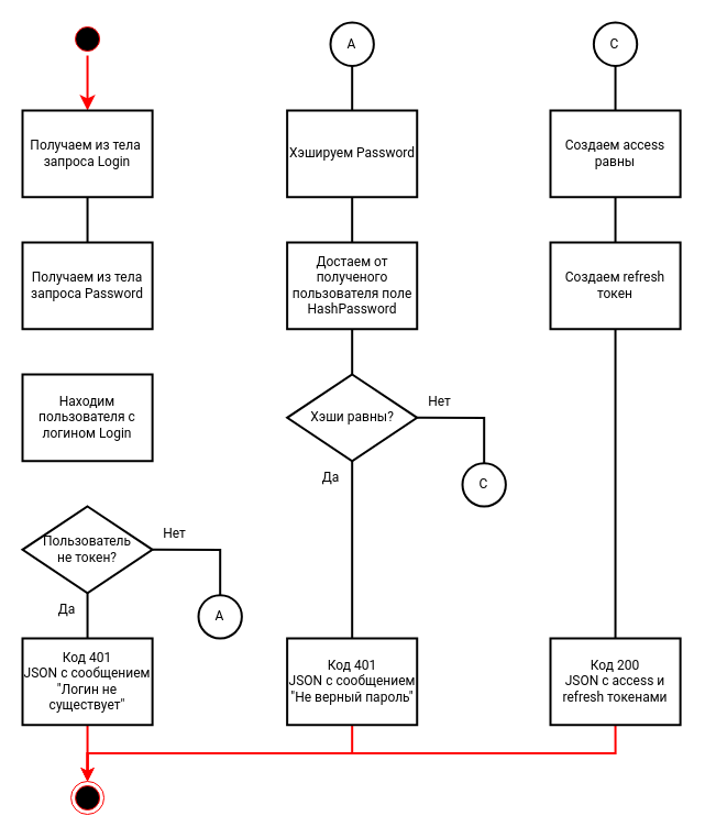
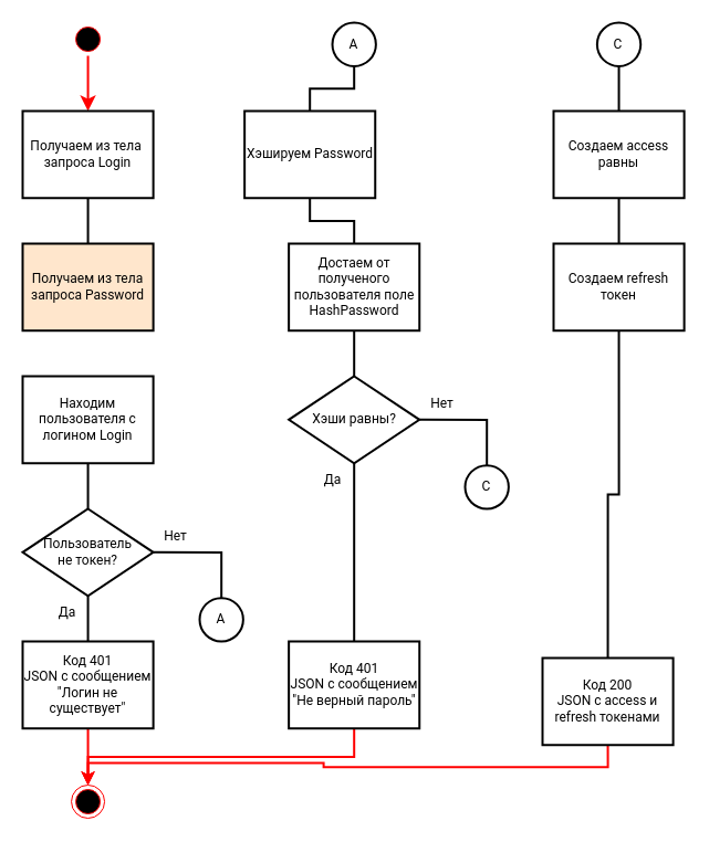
  <mxCell id="0" />
  <mxCell id="1" parent="0" />
  <mxCell id="2" value="" style="ellipse;html=1;shape=startState;fillColor=#000000;strokeColor=#ff0000;fontFamily=Roboto;fontSource=https%3A%2F%2Ffonts.googleapis.com%2Fcss%3Ffamily%3DRoboto;" parent="1" vertex="1"><mxGeometry x="64.06" width="30" height="30" as="geometry" y="20" /></mxCell>
  <mxCell id="3" value="" style="edgeStyle=orthogonalEdgeStyle;html=1;verticalAlign=bottom;endArrow=classic;endSize=8;strokeColor=#ff0000;rounded=0;entryX=0.5;entryY=0;entryDx=0;entryDy=0;strokeWidth=2;fontFamily=Roboto;fontSource=https%3A%2F%2Ffonts.googleapis.com%2Fcss%3Ffamily%3DRoboto;endFill=1;" parent="1" source="2" target="6" edge="1"><mxGeometry relative="1" as="geometry"><mxPoint x="-165" y="120" as="targetPoint" /></mxGeometry></mxCell>
  <mxCell id="4" value="" style="ellipse;html=1;shape=endState;fillColor=#000000;strokeColor=#ff0000;fontFamily=Roboto;fontSource=https%3A%2F%2Ffonts.googleapis.com%2Fcss%3Ffamily%3DRoboto;" parent="1" vertex="1"><mxGeometry x="64.06" y="710" width="30" height="30" as="geometry" /></mxCell>
  <mxCell id="5" style="edgeStyle=orthogonalEdgeStyle;rounded=0;orthogonalLoop=1;jettySize=auto;html=1;exitX=0.5;exitY=1;exitDx=0;exitDy=0;entryX=0.5;entryY=0;entryDx=0;entryDy=0;strokeWidth=2;endArrow=none;endFill=0;fontFamily=Roboto;fontSource=https%3A%2F%2Ffonts.googleapis.com%2Fcss%3Ffamily%3DRoboto;" parent="1" source="6" target="7" edge="1"><mxGeometry relative="1" as="geometry" /></mxCell>
  <mxCell id="6" value="Получаем из тела&amp;nbsp; запроса Login" style="rounded=0;whiteSpace=wrap;html=1;absoluteArcSize=1;arcSize=14;strokeWidth=2;fontFamily=Roboto;fontSource=https%3A%2F%2Ffonts.googleapis.com%2Fcss%3Ffamily%3DRoboto;" parent="1" vertex="1"><mxGeometry x="20" y="100" width="118.11" height="78.74" as="geometry" /></mxCell>
- <mxCell id="7" value="Получаем из тела запроса Password" style="rounded=0;whiteSpace=wrap;html=1;absoluteArcSize=1;arcSize=14;strokeWidth=2;fontFamily=Roboto;fontSource=https%3A%2F%2Ffonts.googleapis.com%2Fcss%3Ffamily%3DRoboto;" parent="1" vertex="1"><mxGeometry x="20" y="220" width="118.11" height="78.74" as="geometry" /></mxCell>
+ <mxCell id="7" value="Получаем из тела запроса Password" style="rounded=0;whiteSpace=wrap;html=1;absoluteArcSize=1;arcSize=14;strokeWidth=2;fontFamily=Roboto;fontSource=https%3A%2F%2Ffonts.googleapis.com%2Fcss%3Ffamily%3DRoboto;fillColor=#ffe6cc;" parent="1" vertex="1"><mxGeometry x="20" y="220" width="118.11" height="78.74" as="geometry" /></mxCell>
+ <mxCell id="8" style="edgeStyle=orthogonalEdgeStyle;rounded=0;orthogonalLoop=1;jettySize=auto;html=1;exitX=0.5;exitY=1;exitDx=0;exitDy=0;entryX=0.5;entryY=0;entryDx=0;entryDy=0;entryPerimeter=0;endArrow=none;endFill=0;strokeWidth=2;fontFamily=Roboto;fontSource=https%3A%2F%2Ffonts.googleapis.com%2Fcss%3Ffamily%3DRoboto;" parent="1" source="9" target="14" edge="1"><mxGeometry relative="1" as="geometry" /></mxCell>
  <mxCell id="9" value="Находим пользователя с логином Login" style="rounded=0;whiteSpace=wrap;html=1;absoluteArcSize=1;arcSize=14;strokeWidth=2;fontFamily=Roboto;fontSource=https%3A%2F%2Ffonts.googleapis.com%2Fcss%3Ffamily%3DRoboto;" parent="1" vertex="1"><mxGeometry x="20" y="340" width="118.11" height="78.74" as="geometry" /></mxCell>
  <mxCell id="10" style="edgeStyle=orthogonalEdgeStyle;rounded=0;orthogonalLoop=1;jettySize=auto;html=1;exitX=0.5;exitY=1;exitDx=0;exitDy=0;entryX=0.5;entryY=0;entryDx=0;entryDy=0;strokeWidth=2;fontFamily=Roboto;fontSource=https%3A%2F%2Ffonts.googleapis.com%2Fcss%3Ffamily%3DRoboto;strokeColor=#FF0000;" parent="1" source="11" target="4" edge="1"><mxGeometry relative="1" as="geometry" /></mxCell>
  <mxCell id="11" value="Код 401&lt;br&gt;JSON с сообщением &quot;Логин не существует&quot;" style="rounded=0;whiteSpace=wrap;html=1;absoluteArcSize=1;arcSize=14;strokeWidth=2;fontFamily=Roboto;fontSource=https%3A%2F%2Ffonts.googleapis.com%2Fcss%3Ffamily%3DRoboto;" parent="1" vertex="1"><mxGeometry x="20" y="580" width="118.11" height="78.74" as="geometry" /></mxCell>
  <mxCell id="12" style="edgeStyle=orthogonalEdgeStyle;rounded=0;orthogonalLoop=1;jettySize=auto;html=1;exitX=0.5;exitY=1;exitDx=0;exitDy=0;exitPerimeter=0;entryX=0.5;entryY=0;entryDx=0;entryDy=0;endArrow=none;endFill=0;strokeWidth=2;fontFamily=Roboto;fontSource=https%3A%2F%2Ffonts.googleapis.com%2Fcss%3Ffamily%3DRoboto;" parent="1" source="14" target="11" edge="1"><mxGeometry relative="1" as="geometry" /></mxCell>
  <mxCell id="13" style="edgeStyle=orthogonalEdgeStyle;rounded=0;orthogonalLoop=1;jettySize=auto;html=1;exitX=1;exitY=0.5;exitDx=0;exitDy=0;exitPerimeter=0;entryX=0.5;entryY=0;entryDx=0;entryDy=0;entryPerimeter=0;endArrow=none;endFill=0;strokeWidth=2;fontFamily=Roboto;fontSource=https%3A%2F%2Ffonts.googleapis.com%2Fcss%3Ffamily%3DRoboto;" parent="1" source="14" target="15" edge="1"><mxGeometry relative="1" as="geometry" /></mxCell>
  <mxCell id="14" value="Пользователь&lt;br&gt;не токен?" style="strokeWidth=2;html=1;shape=mxgraph.flowchart.decision;whiteSpace=wrap;rounded=0;fontFamily=Roboto;fontSource=https%3A%2F%2Ffonts.googleapis.com%2Fcss%3Ffamily%3DRoboto;" parent="1" vertex="1"><mxGeometry x="20" y="460" width="118.11" height="78.74" as="geometry" /></mxCell>
  <mxCell id="15" value="A" style="strokeWidth=2;html=1;shape=mxgraph.flowchart.start_2;whiteSpace=wrap;rounded=0;fontFamily=Roboto;fontSource=https%3A%2F%2Ffonts.googleapis.com%2Fcss%3Ffamily%3DRoboto;" parent="1" vertex="1"><mxGeometry x="180" y="540.63" width="39.37" height="39.37" as="geometry" /></mxCell>
  <mxCell id="16" style="edgeStyle=orthogonalEdgeStyle;rounded=0;orthogonalLoop=1;jettySize=auto;html=1;exitX=0.5;exitY=1;exitDx=0;exitDy=0;exitPerimeter=0;entryX=0.5;entryY=0;entryDx=0;entryDy=0;endArrow=none;endFill=0;strokeWidth=2;fontFamily=Roboto;fontSource=https%3A%2F%2Ffonts.googleapis.com%2Fcss%3Ffamily%3DRoboto;" parent="1" source="17" target="19" edge="1"><mxGeometry relative="1" as="geometry" /></mxCell>
  <mxCell id="17" value="A" style="strokeWidth=2;html=1;shape=mxgraph.flowchart.start_2;whiteSpace=wrap;rounded=0;fontFamily=Roboto;fontSource=https%3A%2F%2Ffonts.googleapis.com%2Fcss%3Ffamily%3DRoboto;" parent="1" vertex="1"><mxGeometry x="300" width="39.37" height="39.37" as="geometry" y="20" /></mxCell>
  <mxCell id="18" style="edgeStyle=orthogonalEdgeStyle;rounded=0;orthogonalLoop=1;jettySize=auto;html=1;exitX=0.5;exitY=1;exitDx=0;exitDy=0;entryX=0.5;entryY=0;entryDx=0;entryDy=0;endArrow=none;endFill=0;strokeWidth=2;fontFamily=Roboto;fontSource=https%3A%2F%2Ffonts.googleapis.com%2Fcss%3Ffamily%3DRoboto;" parent="1" source="19" target="24" edge="1"><mxGeometry relative="1" as="geometry" /></mxCell>
- <mxCell id="19" value="Хэшируем Password" style="rounded=0;whiteSpace=wrap;html=1;absoluteArcSize=1;arcSize=14;strokeWidth=2;fontFamily=Roboto;fontSource=https%3A%2F%2Ffonts.googleapis.com%2Fcss%3Ffamily%3DRoboto;" parent="1" vertex="1"><mxGeometry x="260.63" y="100" width="118.11" height="78.74" as="geometry" /></mxCell>
+ <mxCell id="19" value="Хэшируем Password" style="rounded=0;whiteSpace=wrap;html=1;absoluteArcSize=1;arcSize=14;strokeWidth=2;fontFamily=Roboto;fontSource=https%3A%2F%2Ffonts.googleapis.com%2Fcss%3Ffamily%3DRoboto;" parent="1" vertex="1"><mxGeometry x="220.63" y="100" width="118.11" height="78.74" as="geometry" /></mxCell>
  <mxCell id="20" style="edgeStyle=orthogonalEdgeStyle;rounded=0;orthogonalLoop=1;jettySize=auto;html=1;exitX=0.5;exitY=1;exitDx=0;exitDy=0;exitPerimeter=0;entryX=0.5;entryY=0;entryDx=0;entryDy=0;endArrow=none;endFill=0;strokeWidth=2;fontFamily=Roboto;fontSource=https%3A%2F%2Ffonts.googleapis.com%2Fcss%3Ffamily%3DRoboto;" parent="1" source="22" target="26" edge="1"><mxGeometry relative="1" as="geometry" /></mxCell>
  <mxCell id="21" style="edgeStyle=orthogonalEdgeStyle;rounded=0;orthogonalLoop=1;jettySize=auto;html=1;exitX=1;exitY=0.5;exitDx=0;exitDy=0;exitPerimeter=0;entryX=0.5;entryY=0;entryDx=0;entryDy=0;entryPerimeter=0;endArrow=none;endFill=0;strokeWidth=2;fontFamily=Roboto;fontSource=https%3A%2F%2Ffonts.googleapis.com%2Fcss%3Ffamily%3DRoboto;" parent="1" source="22" target="27" edge="1"><mxGeometry relative="1" as="geometry" /></mxCell>
  <mxCell id="22" value="Хэши равны?" style="strokeWidth=2;html=1;shape=mxgraph.flowchart.decision;whiteSpace=wrap;rounded=0;fontFamily=Roboto;fontSource=https%3A%2F%2Ffonts.googleapis.com%2Fcss%3Ffamily%3DRoboto;" parent="1" vertex="1"><mxGeometry x="260.63" y="340" width="118.11" height="78.74" as="geometry" /></mxCell>
  <mxCell id="23" style="edgeStyle=orthogonalEdgeStyle;rounded=0;orthogonalLoop=1;jettySize=auto;html=1;exitX=0.5;exitY=1;exitDx=0;exitDy=0;entryX=0.5;entryY=0;entryDx=0;entryDy=0;entryPerimeter=0;endArrow=none;endFill=0;strokeWidth=2;fontFamily=Roboto;fontSource=https%3A%2F%2Ffonts.googleapis.com%2Fcss%3Ffamily%3DRoboto;" parent="1" source="24" target="22" edge="1"><mxGeometry relative="1" as="geometry" /></mxCell>
  <mxCell id="24" value="Достаем от полученого пользователя поле HashPassword" style="rounded=0;whiteSpace=wrap;html=1;absoluteArcSize=1;arcSize=14;strokeWidth=2;fontFamily=Roboto;fontSource=https%3A%2F%2Ffonts.googleapis.com%2Fcss%3Ffamily%3DRoboto;" parent="1" vertex="1"><mxGeometry x="260.63" y="220" width="118.11" height="78.74" as="geometry" /></mxCell>
  <mxCell id="25" style="edgeStyle=orthogonalEdgeStyle;rounded=0;orthogonalLoop=1;jettySize=auto;html=1;exitX=0.5;exitY=1;exitDx=0;exitDy=0;entryX=0.5;entryY=0;entryDx=0;entryDy=0;endArrow=classic;endFill=1;strokeWidth=2;strokeColor=#FF0000;fontFamily=Roboto;fontSource=https%3A%2F%2Ffonts.googleapis.com%2Fcss%3Ffamily%3DRoboto;" edge="1" parent="1" source="26" target="4"><mxGeometry relative="1" as="geometry" /></mxCell>
  <mxCell id="26" value="Код 401&lt;br&gt;JSON с сообщением &quot;Не верный пароль&quot;" style="rounded=0;whiteSpace=wrap;html=1;absoluteArcSize=1;arcSize=14;strokeWidth=2;fontFamily=Roboto;fontSource=https%3A%2F%2Ffonts.googleapis.com%2Fcss%3Ffamily%3DRoboto;" parent="1" vertex="1"><mxGeometry x="260.63" y="580" width="118.11" height="78.74" as="geometry" /></mxCell>
  <mxCell id="27" value="C" style="strokeWidth=2;html=1;shape=mxgraph.flowchart.start_2;whiteSpace=wrap;rounded=0;fontFamily=Roboto;fontSource=https%3A%2F%2Ffonts.googleapis.com%2Fcss%3Ffamily%3DRoboto;" parent="1" vertex="1"><mxGeometry x="420" y="420.63" width="39.37" height="39.37" as="geometry" /></mxCell>
  <mxCell id="28" style="edgeStyle=orthogonalEdgeStyle;rounded=0;orthogonalLoop=1;jettySize=auto;html=1;exitX=0.5;exitY=1;exitDx=0;exitDy=0;exitPerimeter=0;entryX=0.5;entryY=0;entryDx=0;entryDy=0;endArrow=none;endFill=0;strokeWidth=2;fontFamily=Roboto;fontSource=https%3A%2F%2Ffonts.googleapis.com%2Fcss%3Ffamily%3DRoboto;" parent="1" source="29" target="31" edge="1"><mxGeometry relative="1" as="geometry" /></mxCell>
  <mxCell id="29" value="C" style="strokeWidth=2;html=1;shape=mxgraph.flowchart.start_2;whiteSpace=wrap;rounded=0;fontFamily=Roboto;fontSource=https%3A%2F%2Ffonts.googleapis.com%2Fcss%3Ffamily%3DRoboto;" parent="1" vertex="1"><mxGeometry x="539.37" width="39.37" height="39.37" as="geometry" y="20" /></mxCell>
  <mxCell id="30" style="edgeStyle=orthogonalEdgeStyle;rounded=0;orthogonalLoop=1;jettySize=auto;html=1;exitX=0.5;exitY=1;exitDx=0;exitDy=0;entryX=0.5;entryY=0;entryDx=0;entryDy=0;endArrow=none;endFill=0;strokeWidth=2;fontFamily=Roboto;fontSource=https%3A%2F%2Ffonts.googleapis.com%2Fcss%3Ffamily%3DRoboto;" parent="1" source="31" target="35" edge="1"><mxGeometry relative="1" as="geometry" /></mxCell>
  <mxCell id="31" value="Создаем access равны" style="rounded=0;whiteSpace=wrap;html=1;absoluteArcSize=1;arcSize=14;strokeWidth=2;fontFamily=Roboto;fontSource=https%3A%2F%2Ffonts.googleapis.com%2Fcss%3Ffamily%3DRoboto;" parent="1" vertex="1"><mxGeometry x="500" y="100" width="118.11" height="78.74" as="geometry" /></mxCell>
  <mxCell id="32" style="edgeStyle=orthogonalEdgeStyle;rounded=0;orthogonalLoop=1;jettySize=auto;html=1;exitX=0.5;exitY=1;exitDx=0;exitDy=0;entryX=0.5;entryY=0;entryDx=0;entryDy=0;endArrow=classic;endFill=1;strokeColor=#FF0000;strokeWidth=2;fontFamily=Roboto;fontSource=https%3A%2F%2Ffonts.googleapis.com%2Fcss%3Ffamily%3DRoboto;" edge="1" parent="1" source="33" target="4"><mxGeometry relative="1" as="geometry" /></mxCell>
- <mxCell id="33" value="Код 200&lt;br&gt;JSON c access и refresh токенами" style="rounded=0;whiteSpace=wrap;html=1;absoluteArcSize=1;arcSize=14;strokeWidth=2;fontFamily=Roboto;fontSource=https%3A%2F%2Ffonts.googleapis.com%2Fcss%3Ffamily%3DRoboto;" parent="1" vertex="1"><mxGeometry x="500" y="580" width="118.11" height="78.74" as="geometry" /></mxCell>
+ <mxCell id="33" value="Код 200&lt;br&gt;JSON c access и refresh токенами" style="rounded=0;whiteSpace=wrap;html=1;absoluteArcSize=1;arcSize=14;strokeWidth=2;fontFamily=Roboto;fontSource=https%3A%2F%2Ffonts.googleapis.com%2Fcss%3Ffamily%3DRoboto;" parent="1" vertex="1"><mxGeometry x="490" y="595" width="118.11" height="78.74" as="geometry" /></mxCell>
  <mxCell id="34" style="edgeStyle=orthogonalEdgeStyle;rounded=0;orthogonalLoop=1;jettySize=auto;html=1;exitX=0.5;exitY=1;exitDx=0;exitDy=0;entryX=0.5;entryY=0;entryDx=0;entryDy=0;endArrow=none;endFill=0;strokeWidth=2;fontFamily=Roboto;fontSource=https%3A%2F%2Ffonts.googleapis.com%2Fcss%3Ffamily%3DRoboto;" parent="1" source="35" target="33" edge="1"><mxGeometry relative="1" as="geometry" /></mxCell>
  <mxCell id="35" value="Создаем refresh токен" style="rounded=0;whiteSpace=wrap;html=1;absoluteArcSize=1;arcSize=14;strokeWidth=2;fontFamily=Roboto;fontSource=https%3A%2F%2Ffonts.googleapis.com%2Fcss%3Ffamily%3DRoboto;" parent="1" vertex="1"><mxGeometry x="500" y="220" width="118.11" height="78.74" as="geometry" /></mxCell>
  <mxCell id="36" value="Да" style="text;html=1;align=center;verticalAlign=middle;resizable=0;points=[];autosize=1;strokeColor=none;fillColor=none;fontFamily=Roboto;fontSource=https%3A%2F%2Ffonts.googleapis.com%2Fcss%3Ffamily%3DRoboto;" vertex="1" parent="1"><mxGeometry x="280" y="419" width="40" height="30" as="geometry" /></mxCell>
  <mxCell id="37" value="Да" style="text;html=1;align=center;verticalAlign=middle;resizable=0;points=[];autosize=1;strokeColor=none;fillColor=none;fontFamily=Roboto;fontSource=https%3A%2F%2Ffonts.googleapis.com%2Fcss%3Ffamily%3DRoboto;" vertex="1" parent="1"><mxGeometry x="40" y="538.74" width="40" height="30" as="geometry" /></mxCell>
  <mxCell id="38" value="Нет" style="text;html=1;align=center;verticalAlign=middle;resizable=0;points=[];autosize=1;strokeColor=none;fillColor=none;fontFamily=Roboto;fontSource=https%3A%2F%2Ffonts.googleapis.com%2Fcss%3Ffamily%3DRoboto;" vertex="1" parent="1"><mxGeometry x="138.11" y="470" width="40" height="30" as="geometry" /></mxCell>
  <mxCell id="39" value="Нет" style="text;html=1;align=center;verticalAlign=middle;resizable=0;points=[];autosize=1;strokeColor=none;fillColor=none;fontFamily=Roboto;fontSource=https%3A%2F%2Ffonts.googleapis.com%2Fcss%3Ffamily%3DRoboto;" vertex="1" parent="1"><mxGeometry x="378.74" y="350" width="40" height="30" as="geometry" /></mxCell>
